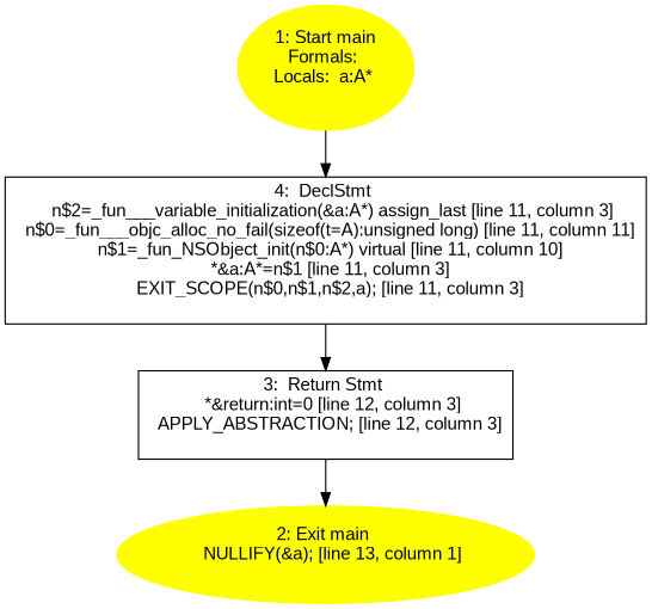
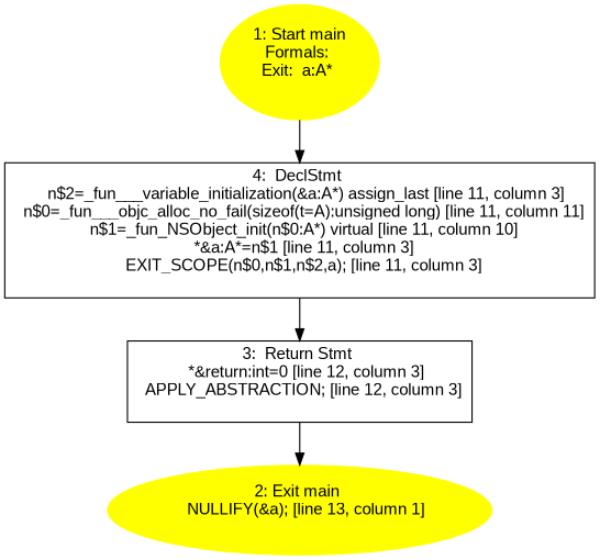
  digraph {
    fontname="Liberation Sans"
    node [fontname="Liberation Sans"]
    edge [fontname="Liberation Sans"]
-   n1 [color=yellow label="1: Start main\nFormals: \nLocals:  a:A* \n  " style=filled]
+   n1 [color=yellow label="1: Start main\nFormals: \nExit:  a:A* \n  " style=filled]
    n2 [label="4:  DeclStmt \n   n$2=_fun___variable_initialization(&a:A*) assign_last [line 11, column 3]\n  n$0=_fun___objc_alloc_no_fail(sizeof(t=A):unsigned long) [line 11, column 11]\n  n$1=_fun_NSObject_init(n$0:A*) virtual [line 11, column 10]\n  *&a:A*=n$1 [line 11, column 3]\n  EXIT_SCOPE(n$0,n$1,n$2,a); [line 11, column 3]\n " shape=box]
    n3 [label="3:  Return Stmt \n   *&return:int=0 [line 12, column 3]\n  APPLY_ABSTRACTION; [line 12, column 3]\n " shape=box]
    n4 [color=yellow label="2: Exit main \n   NULLIFY(&a); [line 13, column 1]\n " style=filled]
    n1 -> n2
    n2 -> n3
    n3 -> n4
  }
